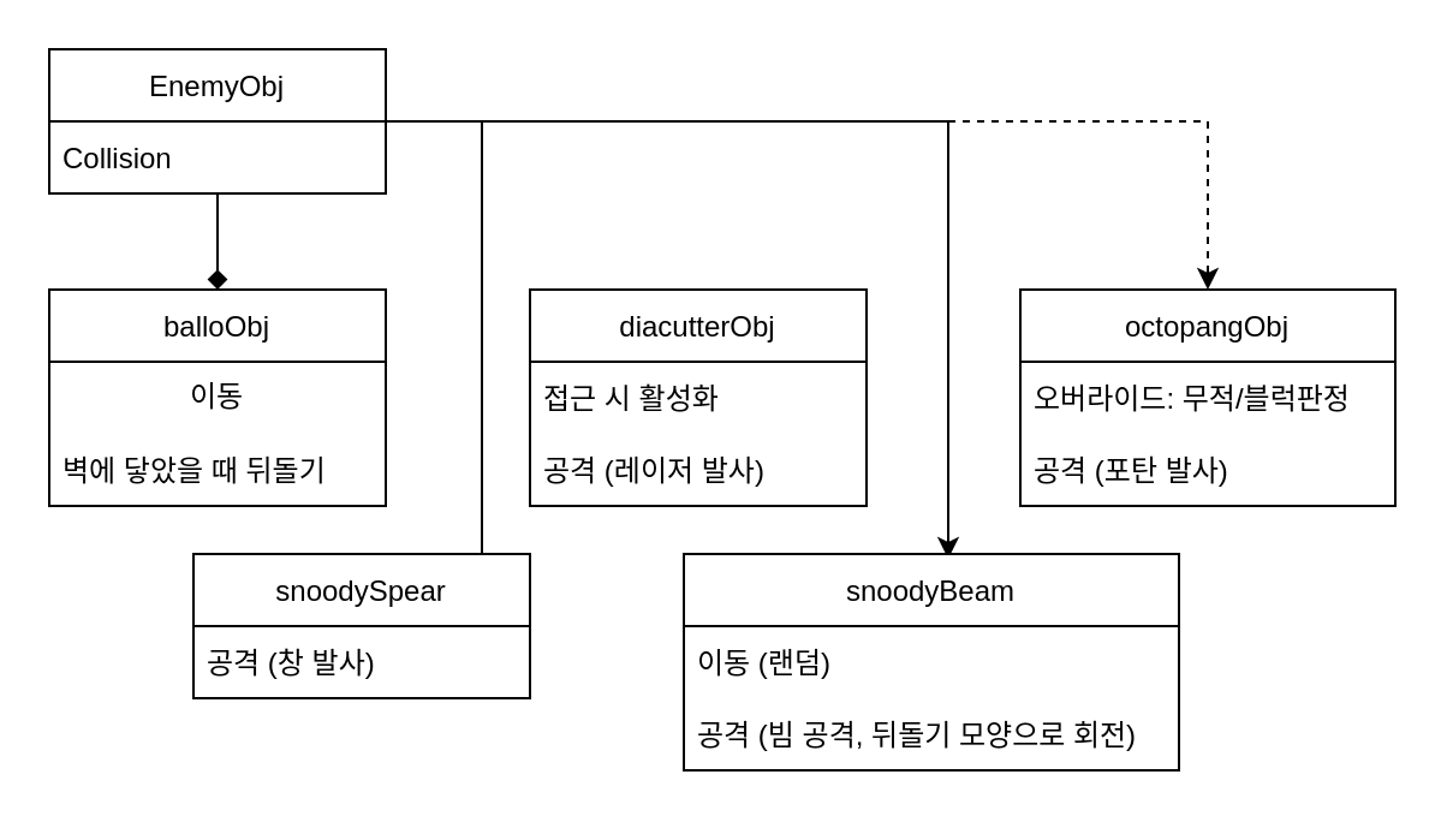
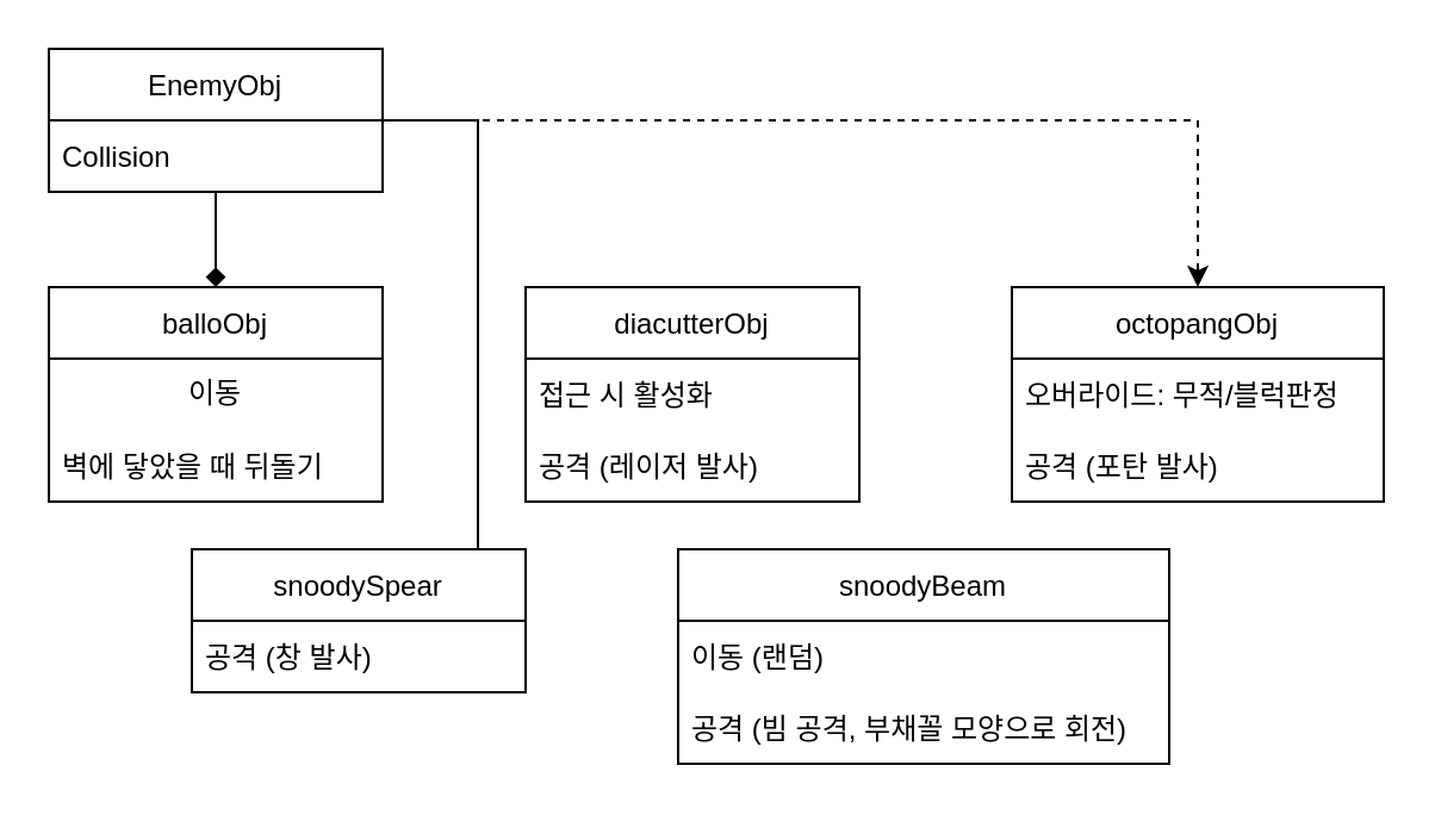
  <mxCell id="0" />
  <mxCell id="1" parent="0" />
  <mxCell id="2" style="edgeStyle=orthogonalEdgeStyle;rounded=0;orthogonalLoop=1;jettySize=auto;html=1;entryX=0.5;entryY=0;entryDx=0;entryDy=0;endArrow=diamond;" edge="1" parent="1" source="6" target="8"><mxGeometry relative="1" as="geometry" /></mxCell>
  <mxCell id="3" style="edgeStyle=orthogonalEdgeStyle;rounded=0;orthogonalLoop=1;jettySize=auto;html=1;entryX=0.5;entryY=0;entryDx=0;entryDy=0;dashed=1;" edge="1" parent="1" source="6" target="14"><mxGeometry relative="1" as="geometry" /></mxCell>
  <mxCell id="4" style="edgeStyle=orthogonalEdgeStyle;rounded=0;orthogonalLoop=1;jettySize=auto;html=1;endArrow=none;" edge="1" parent="1" source="6" target="17"><mxGeometry relative="1" as="geometry"><Array as="points"><mxPoint x="200" y="50" /></Array></mxGeometry></mxCell>
- <mxCell id="5" style="edgeStyle=orthogonalEdgeStyle;rounded=0;orthogonalLoop=1;jettySize=auto;html=1;entryX=0.534;entryY=0.022;entryDx=0;entryDy=0;entryPerimeter=0;" edge="1" parent="1" source="6" target="19"><mxGeometry relative="1" as="geometry" /></mxCell>
  <mxCell id="6" value="EnemyObj" style="swimlane;fontStyle=0;childLayout=stackLayout;horizontal=1;startSize=30;horizontalStack=0;resizeParent=1;resizeParentMax=0;resizeLast=0;collapsible=1;marginBottom=0;" vertex="1" parent="1"><mxGeometry x="20" y="20" width="140" height="60" as="geometry" /></mxCell>
  <mxCell id="7" value="Collision" style="text;strokeColor=none;fillColor=none;align=left;verticalAlign=middle;spacingLeft=4;spacingRight=4;overflow=hidden;points=[[0,0.5],[1,0.5]];portConstraint=eastwest;rotatable=0;" vertex="1" parent="6"><mxGeometry y="30" width="140" height="30" as="geometry" /></mxCell>
  <mxCell id="8" value="balloObj" style="swimlane;fontStyle=0;childLayout=stackLayout;horizontal=1;startSize=30;horizontalStack=0;resizeParent=1;resizeParentMax=0;resizeLast=0;collapsible=1;marginBottom=0;" vertex="1" parent="1"><mxGeometry x="20" y="120" width="140" height="90" as="geometry" /></mxCell>
  <mxCell id="9" value="이동" style="text;html=1;strokeColor=none;fillColor=none;align=center;verticalAlign=middle;whiteSpace=wrap;rounded=0;" vertex="1" parent="8"><mxGeometry y="30" width="140" height="30" as="geometry" /></mxCell>
  <mxCell id="10" value="벽에 닿았을 때 뒤돌기" style="text;strokeColor=none;fillColor=none;align=left;verticalAlign=middle;spacingLeft=4;spacingRight=4;overflow=hidden;points=[[0,0.5],[1,0.5]];portConstraint=eastwest;rotatable=0;" vertex="1" parent="8"><mxGeometry y="60" width="140" height="30" as="geometry" /></mxCell>
  <mxCell id="11" value="diacutterObj" style="swimlane;fontStyle=0;childLayout=stackLayout;horizontal=1;startSize=30;horizontalStack=0;resizeParent=1;resizeParentMax=0;resizeLast=0;collapsible=1;marginBottom=0;" vertex="1" parent="1"><mxGeometry x="220" y="120" width="140" height="90" as="geometry" /></mxCell>
  <mxCell id="12" value="접근 시 활성화" style="text;strokeColor=none;fillColor=none;align=left;verticalAlign=middle;spacingLeft=4;spacingRight=4;overflow=hidden;points=[[0,0.5],[1,0.5]];portConstraint=eastwest;rotatable=0;" vertex="1" parent="11"><mxGeometry y="30" width="140" height="30" as="geometry" /></mxCell>
  <mxCell id="13" value="공격 (레이저 발사)" style="text;strokeColor=none;fillColor=none;align=left;verticalAlign=middle;spacingLeft=4;spacingRight=4;overflow=hidden;points=[[0,0.5],[1,0.5]];portConstraint=eastwest;rotatable=0;" vertex="1" parent="11"><mxGeometry y="60" width="140" height="30" as="geometry" /></mxCell>
  <mxCell id="14" value="octopangObj" style="swimlane;fontStyle=0;childLayout=stackLayout;horizontal=1;startSize=30;horizontalStack=0;resizeParent=1;resizeParentMax=0;resizeLast=0;collapsible=1;marginBottom=0;" vertex="1" parent="1"><mxGeometry x="424" y="120" width="156" height="90" as="geometry" /></mxCell>
  <mxCell id="15" value="오버라이드: 무적/블럭판정" style="text;strokeColor=none;fillColor=none;align=left;verticalAlign=middle;spacingLeft=4;spacingRight=4;overflow=hidden;points=[[0,0.5],[1,0.5]];portConstraint=eastwest;rotatable=0;" vertex="1" parent="14"><mxGeometry y="30" width="156" height="30" as="geometry" /></mxCell>
  <mxCell id="16" value="공격 (포탄 발사)" style="text;strokeColor=none;fillColor=none;align=left;verticalAlign=middle;spacingLeft=4;spacingRight=4;overflow=hidden;points=[[0,0.5],[1,0.5]];portConstraint=eastwest;rotatable=0;" vertex="1" parent="14"><mxGeometry y="60" width="156" height="30" as="geometry" /></mxCell>
  <mxCell id="17" value="snoodySpear" style="swimlane;fontStyle=0;childLayout=stackLayout;horizontal=1;startSize=30;horizontalStack=0;resizeParent=1;resizeParentMax=0;resizeLast=0;collapsible=1;marginBottom=0;" vertex="1" parent="1"><mxGeometry x="80" y="230" width="140" height="60" as="geometry" /></mxCell>
  <mxCell id="18" value="공격 (창 발사)" style="text;strokeColor=none;fillColor=none;align=left;verticalAlign=middle;spacingLeft=4;spacingRight=4;overflow=hidden;points=[[0,0.5],[1,0.5]];portConstraint=eastwest;rotatable=0;" vertex="1" parent="17"><mxGeometry y="30" width="140" height="30" as="geometry" /></mxCell>
  <mxCell id="19" value="snoodyBeam" style="swimlane;fontStyle=0;childLayout=stackLayout;horizontal=1;startSize=30;horizontalStack=0;resizeParent=1;resizeParentMax=0;resizeLast=0;collapsible=1;marginBottom=0;" vertex="1" parent="1"><mxGeometry x="284" y="230" width="206" height="90" as="geometry" /></mxCell>
  <mxCell id="20" value="이동 (랜덤)" style="text;strokeColor=none;fillColor=none;align=left;verticalAlign=middle;spacingLeft=4;spacingRight=4;overflow=hidden;points=[[0,0.5],[1,0.5]];portConstraint=eastwest;rotatable=0;" vertex="1" parent="19"><mxGeometry y="30" width="206" height="30" as="geometry" /></mxCell>
- <mxCell id="21" value="공격 (빔 공격, 뒤돌기 모양으로 회전)" style="text;strokeColor=none;fillColor=none;align=left;verticalAlign=middle;spacingLeft=4;spacingRight=4;overflow=hidden;points=[[0,0.5],[1,0.5]];portConstraint=eastwest;rotatable=0;" vertex="1" parent="19"><mxGeometry y="60" width="206" height="30" as="geometry" /></mxCell>
+ <mxCell id="21" value="공격 (빔 공격, 부채꼴 모양으로 회전)" style="text;strokeColor=none;fillColor=none;align=left;verticalAlign=middle;spacingLeft=4;spacingRight=4;overflow=hidden;points=[[0,0.5],[1,0.5]];portConstraint=eastwest;rotatable=0;" vertex="1" parent="19"><mxGeometry y="60" width="206" height="30" as="geometry" /></mxCell>
